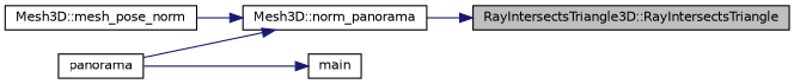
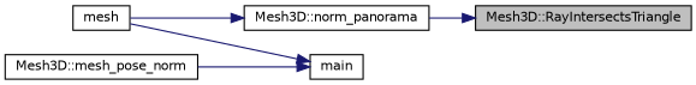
  digraph {
    rankdir=RL
    node [color=black fillcolor=white fontname=Helvetica fontsize=10 shape=record style=filled]
    edge [color=midnightblue dir=back fontname=Helvetica fontsize=10 labelfontname=Helvetica labelfontsize=10 style=solid]
-   n1 [fillcolor=grey75 fontcolor=black height=0.2 label="RayIntersectsTriangle3D::RayIntersectsTriangle" width=0.4]
+   n1 [fillcolor=grey75 fontcolor=black height=0.2 label="Mesh3D::RayIntersectsTriangle" width=0.4]
    n2 [height=0.2 label="Mesh3D::norm_panorama" width=0.4]
    n3 [height=0.2 label="Mesh3D::mesh_pose_norm" width=0.4]
-   n4 [height=0.2 label=panorama width=0.4]
+   n4 [height=0.2 label=mesh width=0.4]
    n5 [height=0.2 label=main width=0.4]
    n1 -> n2
-   n2 -> n3
+   n5 -> n3
    n2 -> n4
    n5 -> n4
  }
